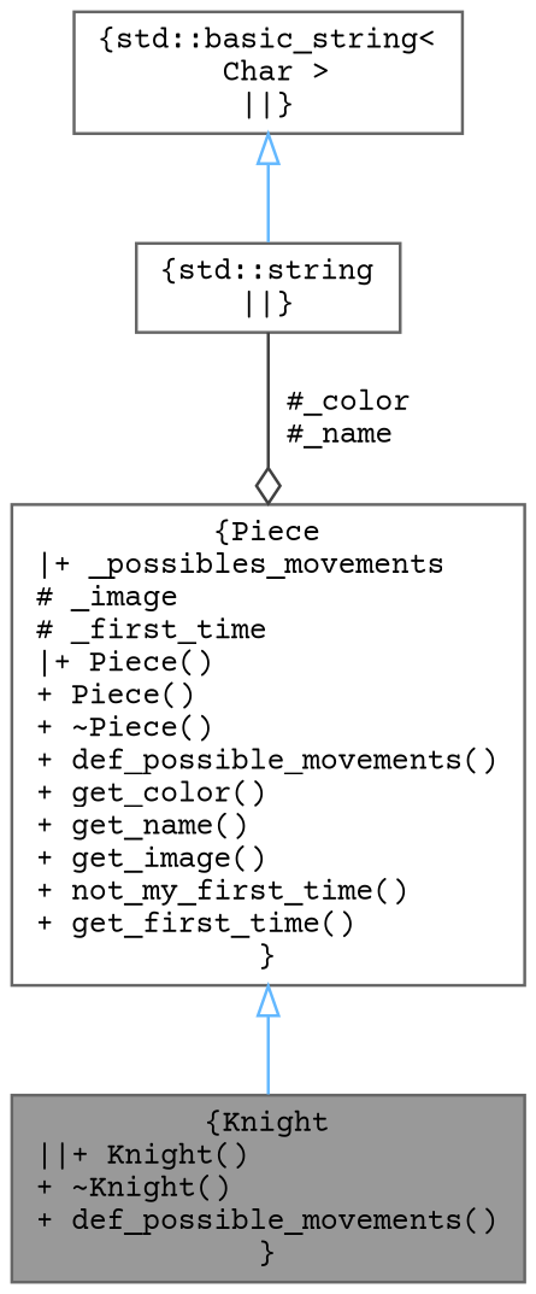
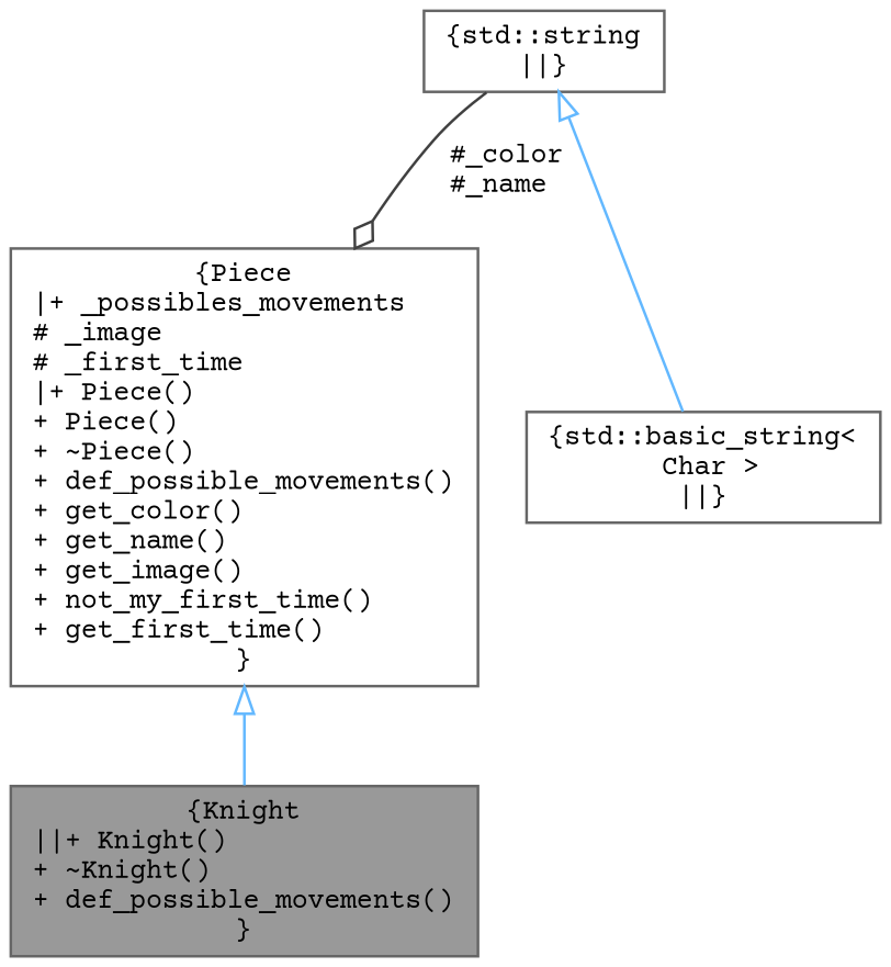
  digraph {
    fontname="Courier Prime"
    node [color=gray40 fillcolor=white fontname="Courier Prime" fontsize=10 shape=box style=filled]
    edge [arrowtail=onormal color=steelblue1 dir=back fontname="Courier Prime" fontsize=10 labelfontname=Helvetica labelfontsize=10 style=solid]
    n1 [fillcolor=grey60 fontcolor=black height=0.2 label="{Knight\n||+ Knight()\l+ ~Knight()\l+ def_possible_movements()\l}" width=0.4]
    n2 [height=0.2 label="{Piece\n|+ _possibles_movements\l# _image\l# _first_time\l|+ Piece()\l+ Piece()\l+ ~Piece()\l+ def_possible_movements()\l+ get_color()\l+ get_name()\l+ get_image()\l+ not_my_first_time()\l+ get_first_time()\l}" width=0.4]
    n3 [height=0.2 label="{std::string\n||}" width=0.4]
    n4 [height=0.2 label="{std::basic_string\<\l Char \>\n||}" width=0.4]
    n2 -> n1
    n3 -> n2 [arrowhead=odiamond color=grey25 label=" #_color\n#_name" arrowtail="" dir=""]
-   n4 -> n3
+   n3 -> n4
  }
